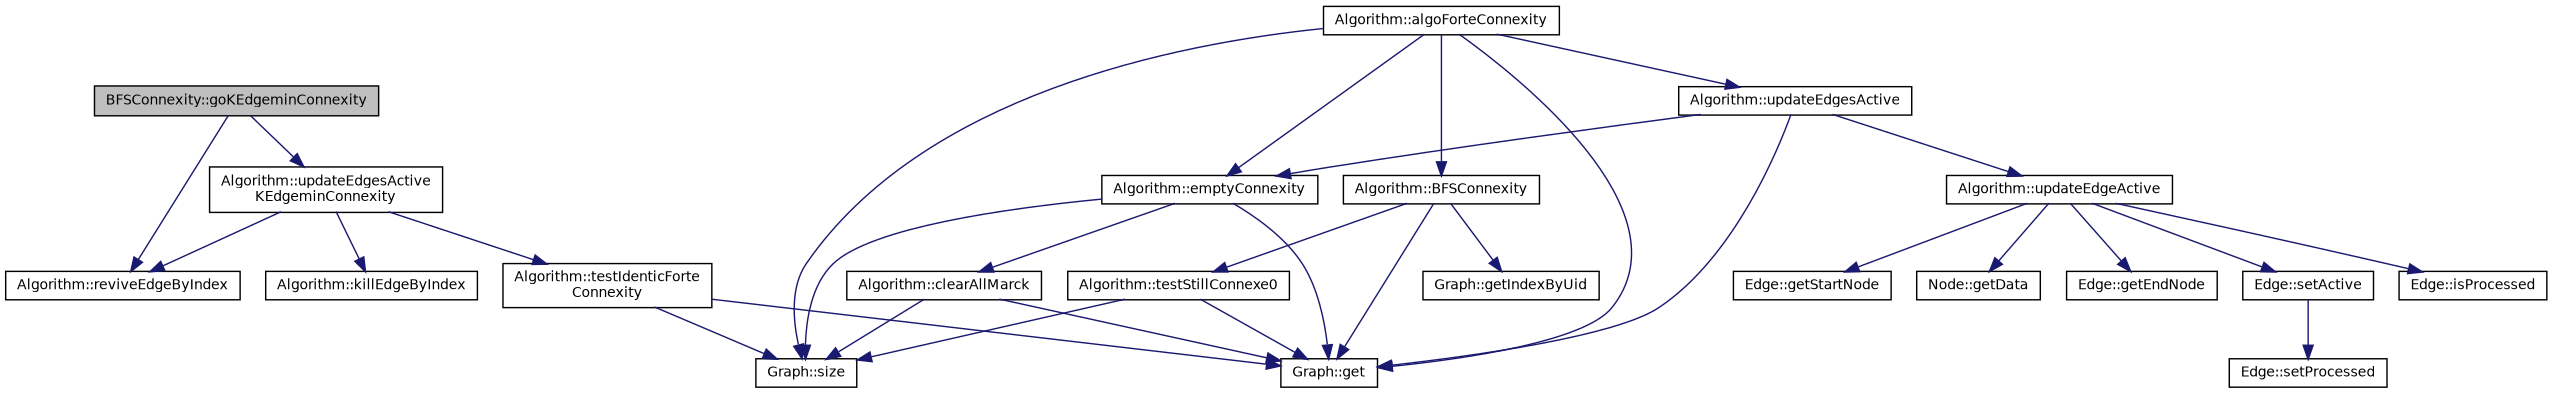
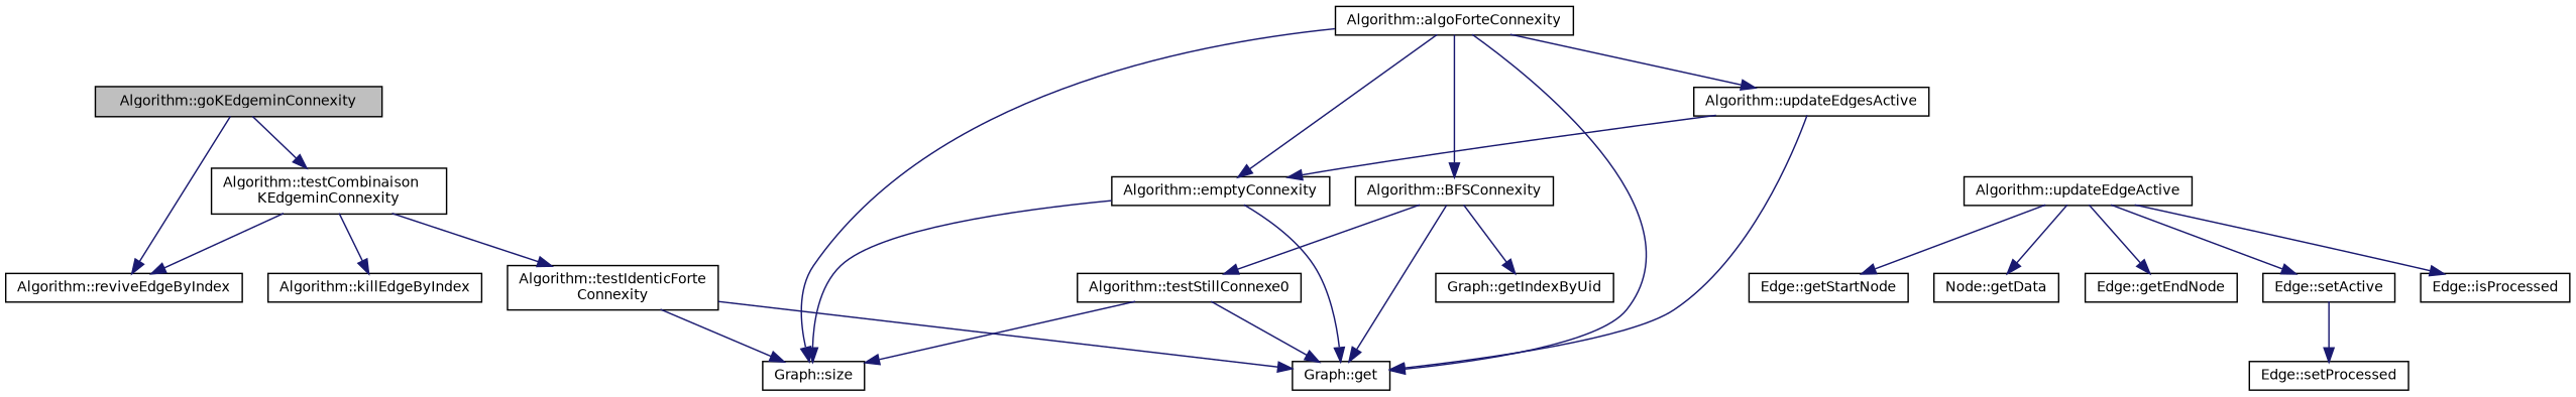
  digraph {
    rankdir=TB
    node [color=black fillcolor=white fontname=Helvetica fontsize=10 shape=record style=filled]
    edge [color=midnightblue fontname=Helvetica fontsize=10 labelfontname=Helvetica labelfontsize=10 style=solid]
-   n1 [fillcolor=grey75 fontcolor=black height=0.2 label="BFSConnexity::goKEdgeminConnexity" width=0.4]
-   n2 [height=0.2 label="Algorithm::updateEdgesActive\lKEdgeminConnexity" width=0.4]
+   n1 [fillcolor=grey75 fontcolor=black height=0.2 label="Algorithm::goKEdgeminConnexity" width=0.4]
+   n2 [height=0.2 label="Algorithm::testCombinaison\lKEdgeminConnexity" width=0.4]
    n3 [height=0.2 label="Algorithm::reviveEdgeByIndex" width=0.4]
    n4 [height=0.2 label="Algorithm::killEdgeByIndex" width=0.4]
    n5 [height=0.2 label="Algorithm::testIdenticForte\lConnexity" width=0.4]
    n6 [height=0.2 label="Algorithm::algoForteConnexity" width=0.4]
    n7 [height=0.2 label="Graph::size" width=0.4]
    n8 [height=0.2 label="Graph::get" width=0.4]
    n9 [height=0.2 label="Algorithm::updateEdgesActive" width=0.4]
    n10 [height=0.2 label="Algorithm::BFSConnexity" width=0.4]
    n11 [height=0.2 label="Algorithm::emptyConnexity" width=0.4]
    n12 [height=0.2 label="Algorithm::updateEdgeActive" width=0.4]
    n13 [height=0.2 label="Algorithm::testStillConnexe0" width=0.4]
    n14 [height=0.2 label="Graph::getIndexByUid" width=0.4]
-   n15 [height=0.2 label="Algorithm::clearAllMarck" width=0.4]
    n16 [height=0.2 label="Edge::getStartNode" width=0.4]
    n17 [height=0.2 label="Node::getData" width=0.4]
    n18 [height=0.2 label="Edge::getEndNode" width=0.4]
    n19 [height=0.2 label="Edge::setActive" width=0.4]
    n20 [height=0.2 label="Edge::isProcessed" width=0.4]
    n21 [height=0.2 label="Edge::setProcessed" width=0.4]
    n1 -> n2
    n1 -> n3
    n2 -> n3
    n2 -> n4
    n2 -> n5
    n5 -> n7
    n5 -> n8
    n6 -> n7
    n6 -> n8
    n6 -> n9
    n6 -> n10
    n6 -> n11
    n9 -> n8
    n9 -> n11
-   n9 -> n12
    n10 -> n8
    n10 -> n13
    n10 -> n14
    n11 -> n7
    n11 -> n8
-   n11 -> n15
    n12 -> n16
    n12 -> n17
    n12 -> n18
    n12 -> n19
    n12 -> n20
    n13 -> n7
    n13 -> n8
-   n15 -> n7
-   n15 -> n8
    n19 -> n21
  }
